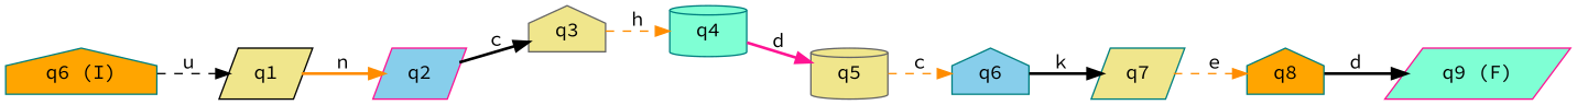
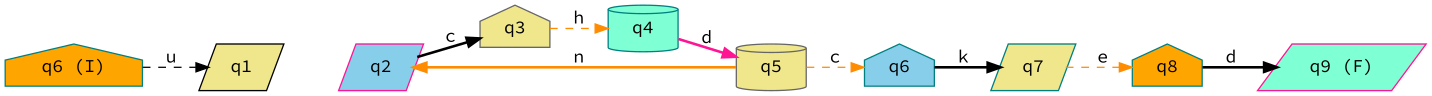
  digraph {
    fontname="Source Code Pro"
    rankdir=LR
    node [color=teal fillcolor=khaki fontname="Source Code Pro" shape=house style=filled]
    edge [color=black fontname="Source Code Pro" style=bold]
    n1 [fillcolor=orange label="q6 (I)"]
    n2 [color=black label=q1 shape=parallelogram]
    n3 [color=deeppink fillcolor=skyblue label=q2 shape=parallelogram]
    n4 [color=gray40 label=q3]
    n5 [fillcolor=aquamarine label=q4 shape=cylinder]
    n6 [color=gray40 label=q5 shape=cylinder]
    n7 [fillcolor=skyblue label=q6]
    n8 [label=q7 shape=parallelogram]
    n9 [fillcolor=orange label=q8]
    n10 [color=deeppink fillcolor=aquamarine label="q9 (F)" shape=parallelogram]
    n1 -> n2 [label=u style=dashed]
-   n2 -> n3 [color=darkorange label=n]
+   n6 -> n3 [color=darkorange label=n]
    n3 -> n4 [label=c]
    n4 -> n5 [color=darkorange label=h style=dashed]
    n5 -> n6 [color=deeppink label=d]
    n6 -> n7 [color=darkorange label=c style=dashed]
    n7 -> n8 [label=k]
    n8 -> n9 [color=darkorange label=e style=dashed]
    n9 -> n10 [label=d]
  }
